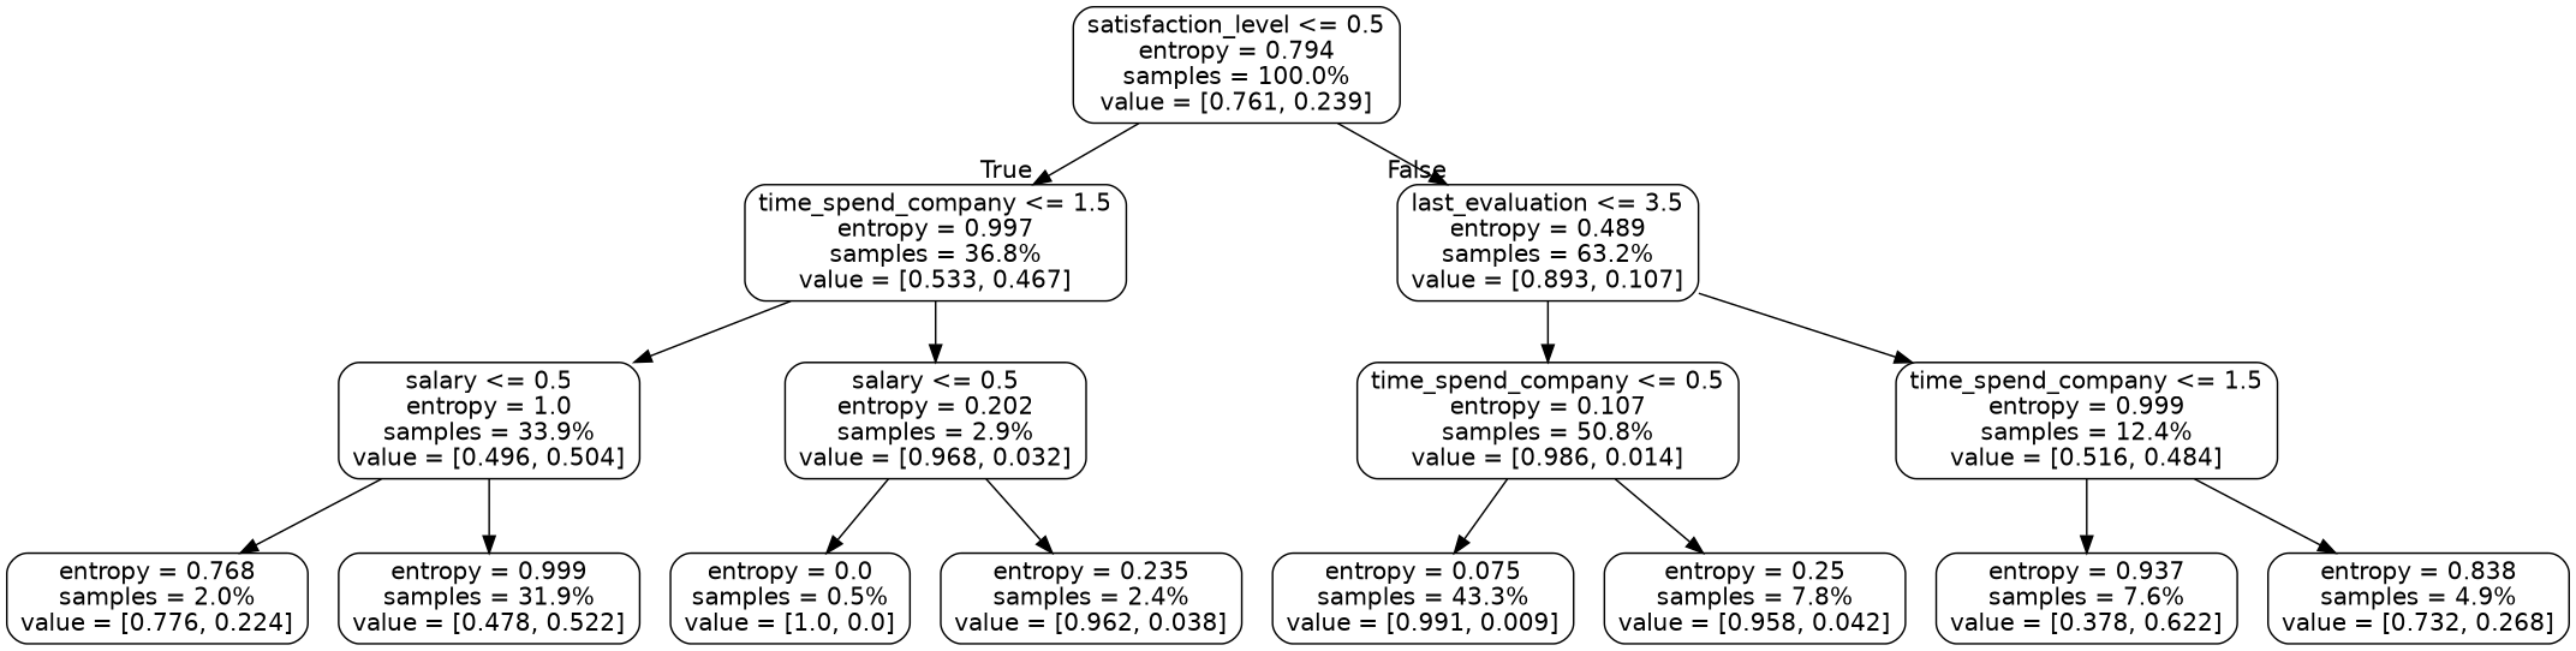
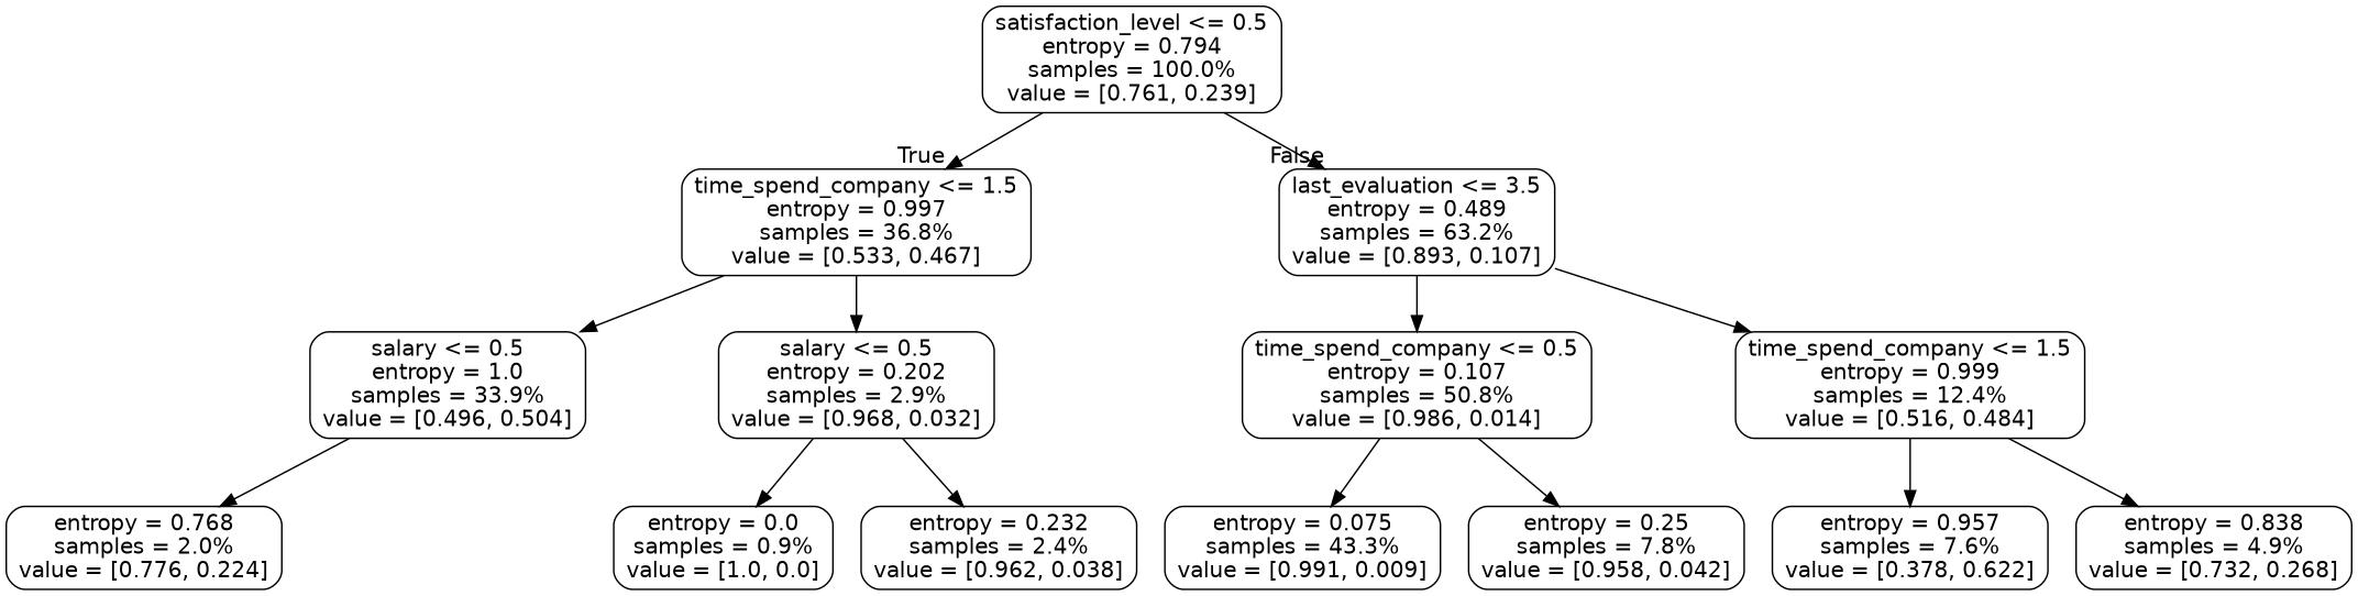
  digraph {
    ranksep=equally
    splines=polyline
    node [color=black fontname=helvetica shape=box style=rounded]
    edge [fontname=helvetica]
    n1 [label="satisfaction_level <= 0.5\nentropy = 0.794\nsamples = 100.0%\nvalue = [0.761, 0.239]"]
    n2 [label="time_spend_company <= 1.5\nentropy = 0.997\nsamples = 36.8%\nvalue = [0.533, 0.467]"]
    n3 [label="last_evaluation <= 3.5\nentropy = 0.489\nsamples = 63.2%\nvalue = [0.893, 0.107]"]
    n4 [label="salary <= 0.5\nentropy = 1.0\nsamples = 33.9%\nvalue = [0.496, 0.504]"]
    n5 [label="salary <= 0.5\nentropy = 0.202\nsamples = 2.9%\nvalue = [0.968, 0.032]"]
    n6 [label="time_spend_company <= 0.5\nentropy = 0.107\nsamples = 50.8%\nvalue = [0.986, 0.014]"]
    n7 [label="time_spend_company <= 1.5\nentropy = 0.999\nsamples = 12.4%\nvalue = [0.516, 0.484]"]
    n8 [label="entropy = 0.768\nsamples = 2.0%\nvalue = [0.776, 0.224]"]
-   n9 [label="entropy = 0.999\nsamples = 31.9%\nvalue = [0.478, 0.522]"]
-   n10 [label="entropy = 0.0\nsamples = 0.5%\nvalue = [1.0, 0.0]"]
-   n11 [label="entropy = 0.235\nsamples = 2.4%\nvalue = [0.962, 0.038]"]
+   n10 [label="entropy = 0.0\nsamples = 0.9%\nvalue = [1.0, 0.0]"]
+   n11 [label="entropy = 0.232\nsamples = 2.4%\nvalue = [0.962, 0.038]"]
    n12 [label="entropy = 0.075\nsamples = 43.3%\nvalue = [0.991, 0.009]"]
    n13 [label="entropy = 0.25\nsamples = 7.8%\nvalue = [0.958, 0.042]"]
-   n14 [label="entropy = 0.937\nsamples = 7.6%\nvalue = [0.378, 0.622]"]
+   n14 [label="entropy = 0.957\nsamples = 7.6%\nvalue = [0.378, 0.622]"]
    n15 [label="entropy = 0.838\nsamples = 4.9%\nvalue = [0.732, 0.268]"]
    subgraph sub_1 {
      rank=same
      n1
    }
    subgraph sub_2 {
      rank=same
      n2
      n3
    }
    subgraph sub_3 {
      rank=same
      n4
      n5
      n6
      n7
    }
    subgraph sub_4 {
      rank=same
      n8
-     n9
      n10
      n11
      n12
      n13
      n14
      n15
    }
    n1 -> n2 [headlabel=True labelangle=45 labeldistance=2.5]
    n1 -> n3 [headlabel=False labelangle=-45 labeldistance=2.5]
    n2 -> n4
    n2 -> n5
    n3 -> n6
    n3 -> n7
    n4 -> n8
-   n4 -> n9
    n5 -> n10
    n5 -> n11
    n6 -> n12
    n6 -> n13
    n7 -> n14
    n7 -> n15
  }
